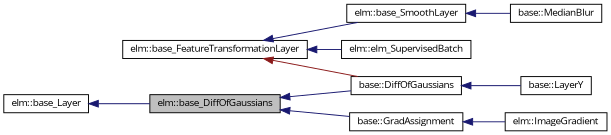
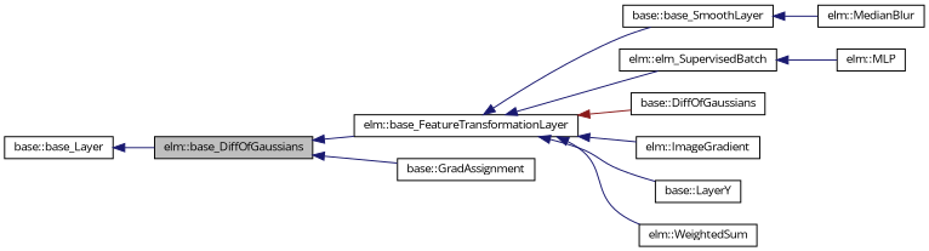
  digraph {
    fontname="Open Sans"
    rankdir=LR
    node [color=black fillcolor=white fontname="Open Sans" fontsize=10 shape=record style=filled]
    edge [color=midnightblue dir=back fontname="Open Sans" fontsize=10 labelfontname=Helvetica labelfontsize=10 style=solid]
    n1 [fillcolor=grey75 fontcolor=black height=0.2 label="elm::base_DiffOfGaussians" width=0.4]
    n2 [height=0.2 label="elm::base_FeatureTransformationLayer" width=0.4]
    n3 [height=0.2 label="base::GradAssignment" width=0.4]
-   n4 [height=0.2 label="elm::base_SmoothLayer" width=0.4]
+   n4 [height=0.2 label="base::base_SmoothLayer" width=0.4]
    n5 [height=0.2 label="elm::elm_SupervisedBatch" width=0.4]
    n6 [height=0.2 label="base::DiffOfGaussians" width=0.4]
    n7 [height=0.2 label="elm::ImageGradient" width=0.4]
    n8 [height=0.2 label="base::LayerY" width=0.4]
-   n10 [height=0.2 label="elm::base_Layer" width=0.4]
-   n11 [height=0.2 label="base::MedianBlur" width=0.4]
-   n1 -> n6
+   n9 [height=0.2 label="elm::WeightedSum" width=0.4]
+   n10 [height=0.2 label="base::base_Layer" width=0.4]
+   n11 [height=0.2 label="elm::MedianBlur" width=0.4]
+   n12 [height=0.2 label="elm::MLP" width=0.4]
+   n1 -> n2
    n1 -> n3
    n2 -> n4
    n2 -> n5
    n2 -> n6 [color=firebrick4]
-   n3 -> n7
-   n6 -> n8
+   n2 -> n7
+   n2 -> n8
+   n2 -> n9
    n4 -> n11
+   n5 -> n12
    n10 -> n1
  }
